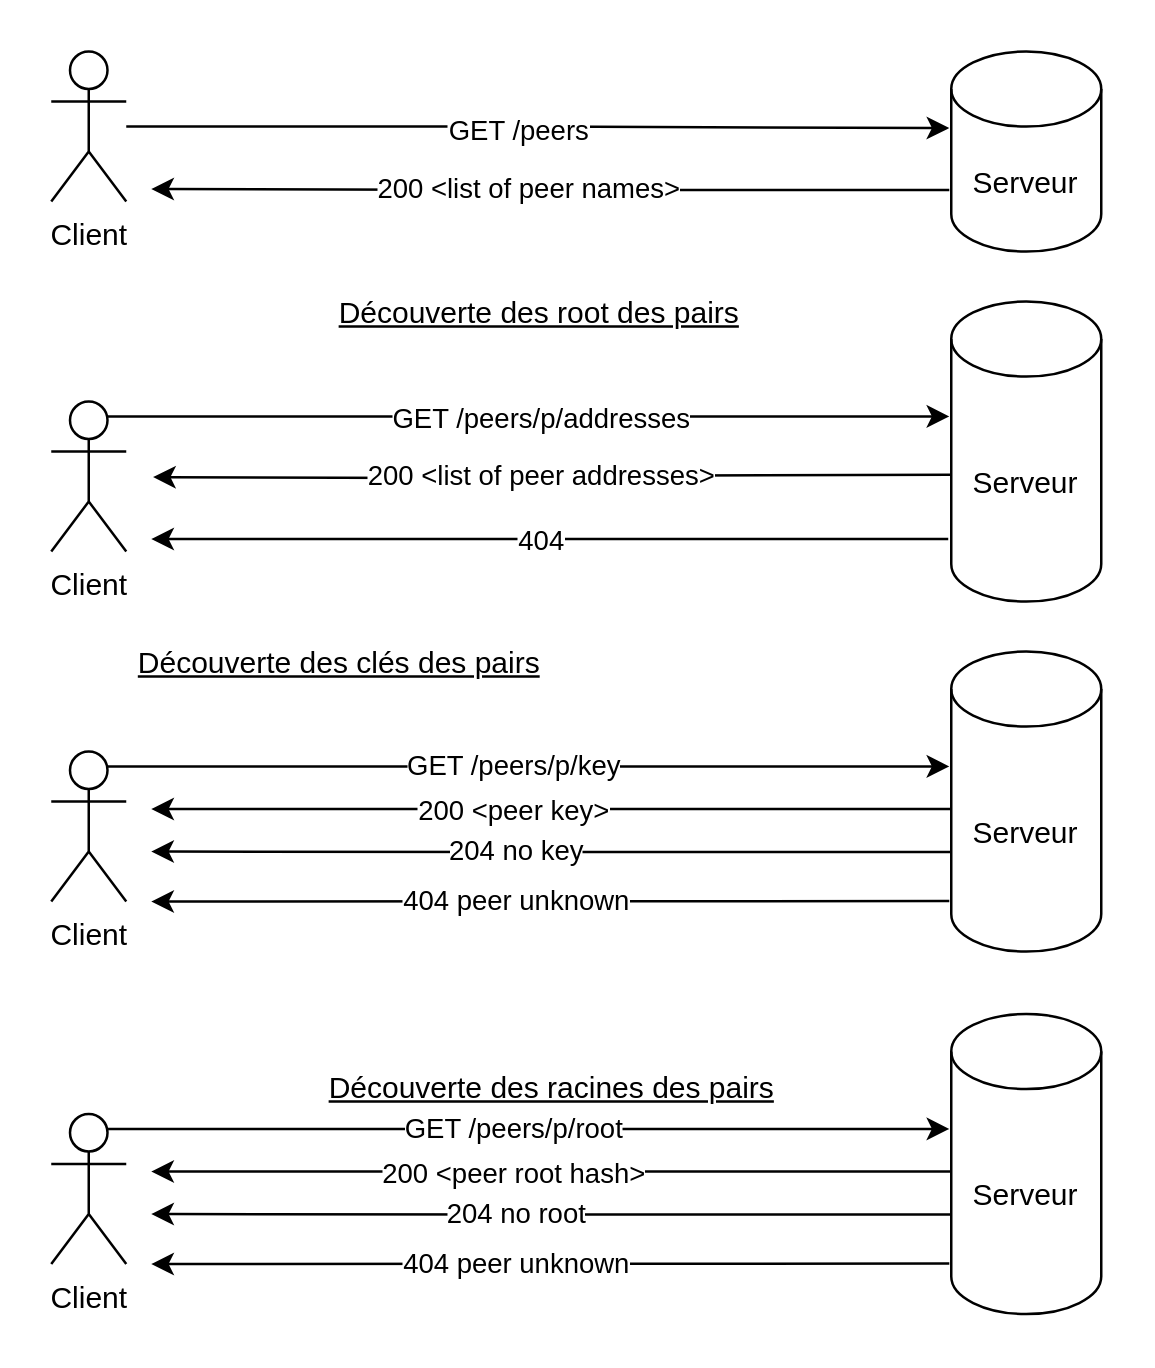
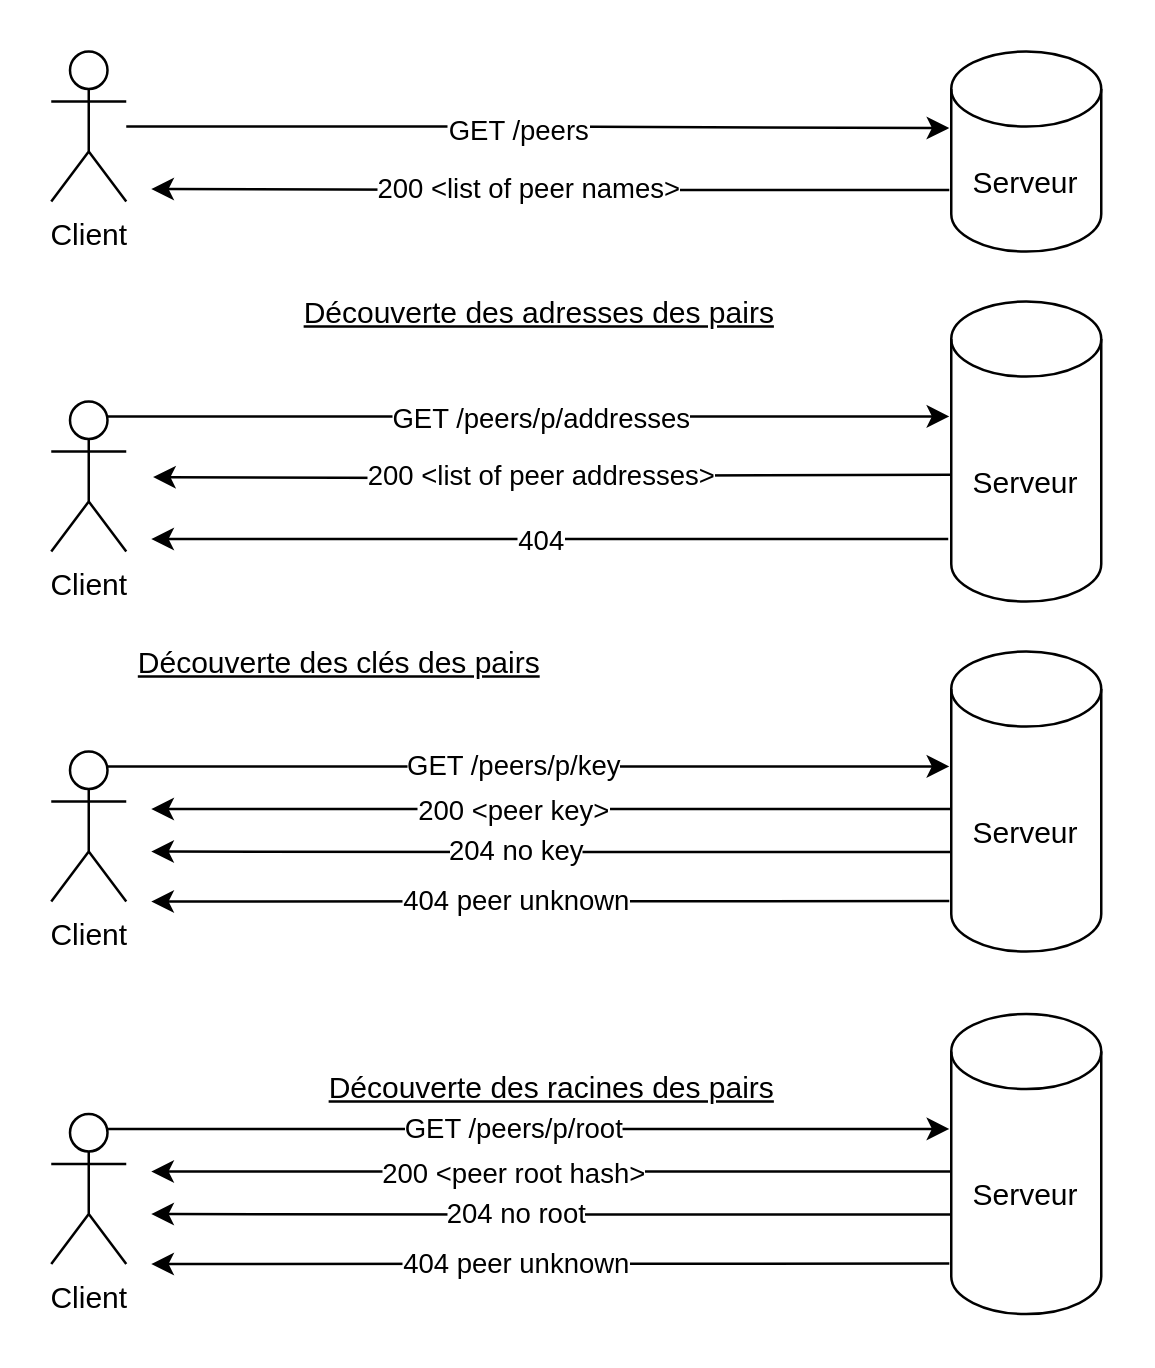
  <mxCell id="0" />
  <mxCell id="1" parent="0" />
  <mxCell id="2" value="Client" style="shape=umlActor;verticalLabelPosition=bottom;verticalAlign=top;html=1;outlineConnect=0;" parent="1" vertex="1"><mxGeometry x="20" y="20" width="30" height="60" as="geometry" /></mxCell>
  <mxCell id="3" style="edgeStyle=orthogonalEdgeStyle;rounded=0;orthogonalLoop=1;jettySize=auto;html=1;exitX=-0.013;exitY=0.693;exitDx=0;exitDy=0;exitPerimeter=0;" parent="1" source="5" edge="1"><mxGeometry relative="1" as="geometry"><mxPoint x="60" y="75" as="targetPoint" /></mxGeometry></mxCell>
  <mxCell id="4" value="200 &amp;lt;list of peer names&amp;gt;" style="edgeLabel;html=1;align=center;verticalAlign=middle;resizable=0;points=[];" parent="3" vertex="1" connectable="0"><mxGeometry x="0.061" y="-1" relative="1" as="geometry"><mxPoint as="offset" /></mxGeometry></mxCell>
  <mxCell id="5" value="Serveur" style="shape=cylinder3;whiteSpace=wrap;html=1;boundedLbl=1;backgroundOutline=1;size=15;" parent="1" vertex="1"><mxGeometry x="380" y="20" width="60" height="80" as="geometry" /></mxCell>
  <mxCell id="6" style="edgeStyle=orthogonalEdgeStyle;rounded=0;orthogonalLoop=1;jettySize=auto;html=1;entryX=-0.013;entryY=0.383;entryDx=0;entryDy=0;entryPerimeter=0;" parent="1" source="2" target="5" edge="1"><mxGeometry relative="1" as="geometry" /></mxCell>
  <mxCell id="7" value="GET /peers" style="edgeLabel;html=1;align=center;verticalAlign=middle;resizable=0;points=[];" parent="6" vertex="1" connectable="0"><mxGeometry x="-0.057" y="-1" relative="1" as="geometry"><mxPoint as="offset" /></mxGeometry></mxCell>
  <mxCell id="8" value="Client" style="shape=umlActor;verticalLabelPosition=bottom;verticalAlign=top;html=1;outlineConnect=0;" parent="1" vertex="1"><mxGeometry x="20" y="160" width="30" height="60" as="geometry" /></mxCell>
  <mxCell id="9" style="edgeStyle=orthogonalEdgeStyle;rounded=0;orthogonalLoop=1;jettySize=auto;html=1;exitX=-0.02;exitY=0.792;exitDx=0;exitDy=0;exitPerimeter=0;" parent="1" source="13" edge="1"><mxGeometry relative="1" as="geometry"><mxPoint x="60" y="215" as="targetPoint" /></mxGeometry></mxCell>
  <mxCell id="10" value="404" style="edgeLabel;html=1;align=center;verticalAlign=middle;resizable=0;points=[];" parent="9" vertex="1" connectable="0"><mxGeometry x="0.093" relative="1" as="geometry"><mxPoint x="10" as="offset" /></mxGeometry></mxCell>
  <mxCell id="11" style="edgeStyle=orthogonalEdgeStyle;rounded=0;orthogonalLoop=1;jettySize=auto;html=1;exitX=-0.012;exitY=0.575;exitDx=0;exitDy=0;exitPerimeter=0;" parent="1" edge="1"><mxGeometry relative="1" as="geometry"><mxPoint x="60.72" y="190.25" as="targetPoint" /><mxPoint x="380" y="189.25" as="sourcePoint" /></mxGeometry></mxCell>
  <mxCell id="12" value="200 &amp;lt;list of peer addresses&amp;gt;" style="edgeLabel;html=1;align=center;verticalAlign=middle;resizable=0;points=[];" vertex="1" connectable="0" parent="11"><mxGeometry x="-0.001" relative="1" as="geometry"><mxPoint x="-6" y="-1" as="offset" /></mxGeometry></mxCell>
  <mxCell id="13" value="Serveur" style="shape=cylinder3;whiteSpace=wrap;html=1;boundedLbl=1;backgroundOutline=1;size=15;" parent="1" vertex="1"><mxGeometry x="380" y="120" width="60" height="120" as="geometry" /></mxCell>
  <mxCell id="14" style="edgeStyle=orthogonalEdgeStyle;rounded=0;orthogonalLoop=1;jettySize=auto;html=1;entryX=-0.013;entryY=0.383;entryDx=0;entryDy=0;entryPerimeter=0;exitX=0.75;exitY=0.1;exitDx=0;exitDy=0;exitPerimeter=0;" parent="1" source="8" target="13" edge="1"><mxGeometry relative="1" as="geometry" /></mxCell>
  <mxCell id="15" value="GET /peers/p/addresses" style="edgeLabel;html=1;align=center;verticalAlign=middle;resizable=0;points=[];" vertex="1" connectable="0" parent="14"><mxGeometry x="0.069" y="-1" relative="1" as="geometry"><mxPoint x="-7" as="offset" /></mxGeometry></mxCell>
- <mxCell id="16" value="&lt;u&gt;Découverte des root des pairs&lt;/u&gt;" style="text;html=1;align=center;verticalAlign=middle;resizable=0;points=[];autosize=1;strokeColor=none;fillColor=none;" parent="1" vertex="1"><mxGeometry x="110" y="110" width="210" height="30" as="geometry" /></mxCell>
+ <mxCell id="16" value="&lt;u&gt;Découverte des adresses des pairs&lt;/u&gt;" style="text;html=1;align=center;verticalAlign=middle;resizable=0;points=[];autosize=1;strokeColor=none;fillColor=none;" parent="1" vertex="1"><mxGeometry x="110" y="110" width="210" height="30" as="geometry" /></mxCell>
  <mxCell id="17" value="Client" style="shape=umlActor;verticalLabelPosition=bottom;verticalAlign=top;html=1;outlineConnect=0;" parent="1" vertex="1"><mxGeometry x="20" y="300" width="30" height="60" as="geometry" /></mxCell>
  <mxCell id="18" style="edgeStyle=orthogonalEdgeStyle;rounded=0;orthogonalLoop=1;jettySize=auto;html=1;exitX=-0.003;exitY=0.668;exitDx=0;exitDy=0;exitPerimeter=0;" parent="1" source="22" edge="1"><mxGeometry relative="1" as="geometry"><mxPoint x="60" y="340" as="targetPoint" /></mxGeometry></mxCell>
  <mxCell id="19" value="204 no key" style="edgeLabel;html=1;align=center;verticalAlign=middle;resizable=0;points=[];" parent="18" vertex="1" connectable="0"><mxGeometry x="0.138" y="-1" relative="1" as="geometry"><mxPoint x="7" as="offset" /></mxGeometry></mxCell>
  <mxCell id="20" style="edgeStyle=orthogonalEdgeStyle;rounded=0;orthogonalLoop=1;jettySize=auto;html=1;exitX=0.007;exitY=0.525;exitDx=0;exitDy=0;exitPerimeter=0;" parent="1" source="22" edge="1"><mxGeometry relative="1" as="geometry"><mxPoint x="60" y="323" as="targetPoint" /></mxGeometry></mxCell>
  <mxCell id="21" value="200 &amp;lt;peer key&amp;gt;" style="edgeLabel;html=1;align=center;verticalAlign=middle;resizable=0;points=[];" parent="20" vertex="1" connectable="0"><mxGeometry x="0.603" y="-1" relative="1" as="geometry"><mxPoint x="81" y="1" as="offset" /></mxGeometry></mxCell>
  <mxCell id="22" value="Serveur" style="shape=cylinder3;whiteSpace=wrap;html=1;boundedLbl=1;backgroundOutline=1;size=15;" parent="1" vertex="1"><mxGeometry x="380" y="260" width="60" height="120" as="geometry" /></mxCell>
  <mxCell id="23" style="edgeStyle=orthogonalEdgeStyle;rounded=0;orthogonalLoop=1;jettySize=auto;html=1;entryX=-0.013;entryY=0.383;entryDx=0;entryDy=0;entryPerimeter=0;exitX=0.75;exitY=0.1;exitDx=0;exitDy=0;exitPerimeter=0;" parent="1" source="17" target="22" edge="1"><mxGeometry relative="1" as="geometry" /></mxCell>
  <mxCell id="24" value="GET /peers/p/key" style="edgeLabel;html=1;align=center;verticalAlign=middle;resizable=0;points=[];" parent="23" vertex="1" connectable="0"><mxGeometry x="0.016" relative="1" as="geometry"><mxPoint x="-9" as="offset" /></mxGeometry></mxCell>
  <mxCell id="25" value="&lt;u&gt;Découverte des clés des pairs&lt;/u&gt;" style="text;html=1;align=center;verticalAlign=middle;resizable=0;points=[];autosize=1;strokeColor=none;fillColor=none;" parent="1" vertex="1"><mxGeometry x="45" y="250" width="180" height="30" as="geometry" /></mxCell>
  <mxCell id="26" value="" style="endArrow=classic;html=1;rounded=0;exitX=-0.013;exitY=0.832;exitDx=0;exitDy=0;exitPerimeter=0;" parent="1" source="22" edge="1"><mxGeometry width="50" height="50" relative="1" as="geometry"><mxPoint x="135" y="410" as="sourcePoint" /><mxPoint x="60" y="360" as="targetPoint" /></mxGeometry></mxCell>
  <mxCell id="27" value="404 peer unknown" style="edgeLabel;html=1;align=center;verticalAlign=middle;resizable=0;points=[];" parent="26" vertex="1" connectable="0"><mxGeometry x="-0.133" y="-1" relative="1" as="geometry"><mxPoint x="-36" y="1" as="offset" /></mxGeometry></mxCell>
  <mxCell id="28" value="Client" style="shape=umlActor;verticalLabelPosition=bottom;verticalAlign=top;html=1;outlineConnect=0;" parent="1" vertex="1"><mxGeometry x="20" y="445" width="30" height="60" as="geometry" /></mxCell>
  <mxCell id="29" style="edgeStyle=orthogonalEdgeStyle;rounded=0;orthogonalLoop=1;jettySize=auto;html=1;exitX=-0.003;exitY=0.668;exitDx=0;exitDy=0;exitPerimeter=0;" parent="1" source="33" edge="1"><mxGeometry relative="1" as="geometry"><mxPoint x="60" y="485" as="targetPoint" /></mxGeometry></mxCell>
  <mxCell id="30" value="204 no root" style="edgeLabel;html=1;align=center;verticalAlign=middle;resizable=0;points=[];" parent="29" vertex="1" connectable="0"><mxGeometry x="0.138" y="-1" relative="1" as="geometry"><mxPoint x="7" as="offset" /></mxGeometry></mxCell>
  <mxCell id="31" style="edgeStyle=orthogonalEdgeStyle;rounded=0;orthogonalLoop=1;jettySize=auto;html=1;exitX=0.007;exitY=0.525;exitDx=0;exitDy=0;exitPerimeter=0;" parent="1" source="33" edge="1"><mxGeometry relative="1" as="geometry"><mxPoint x="60" y="468" as="targetPoint" /></mxGeometry></mxCell>
  <mxCell id="32" value="200 &amp;lt;peer root hash&amp;gt;" style="edgeLabel;html=1;align=center;verticalAlign=middle;resizable=0;points=[];" parent="31" vertex="1" connectable="0"><mxGeometry x="0.603" y="-1" relative="1" as="geometry"><mxPoint x="81" y="1" as="offset" /></mxGeometry></mxCell>
  <mxCell id="33" value="Serveur" style="shape=cylinder3;whiteSpace=wrap;html=1;boundedLbl=1;backgroundOutline=1;size=15;" parent="1" vertex="1"><mxGeometry x="380" y="405" width="60" height="120" as="geometry" /></mxCell>
  <mxCell id="34" style="edgeStyle=orthogonalEdgeStyle;rounded=0;orthogonalLoop=1;jettySize=auto;html=1;entryX=-0.013;entryY=0.383;entryDx=0;entryDy=0;entryPerimeter=0;exitX=0.75;exitY=0.1;exitDx=0;exitDy=0;exitPerimeter=0;" parent="1" source="28" target="33" edge="1"><mxGeometry relative="1" as="geometry" /></mxCell>
  <mxCell id="35" value="GET /peers/p/root" style="edgeLabel;html=1;align=center;verticalAlign=middle;resizable=0;points=[];" parent="34" vertex="1" connectable="0"><mxGeometry x="0.016" relative="1" as="geometry"><mxPoint x="-9" as="offset" /></mxGeometry></mxCell>
  <mxCell id="36" value="&lt;u&gt;Découverte des racines des pairs&lt;/u&gt;" style="text;html=1;align=center;verticalAlign=middle;resizable=0;points=[];autosize=1;strokeColor=none;fillColor=none;" parent="1" vertex="1"><mxGeometry x="120" y="420" width="200" height="30" as="geometry" /></mxCell>
  <mxCell id="37" value="" style="endArrow=classic;html=1;rounded=0;exitX=-0.013;exitY=0.832;exitDx=0;exitDy=0;exitPerimeter=0;" parent="1" source="33" edge="1"><mxGeometry width="50" height="50" relative="1" as="geometry"><mxPoint x="135" y="555" as="sourcePoint" /><mxPoint x="60" y="505" as="targetPoint" /></mxGeometry></mxCell>
  <mxCell id="38" value="404 peer unknown" style="edgeLabel;html=1;align=center;verticalAlign=middle;resizable=0;points=[];" parent="37" vertex="1" connectable="0"><mxGeometry x="-0.133" y="-1" relative="1" as="geometry"><mxPoint x="-36" y="1" as="offset" /></mxGeometry></mxCell>
